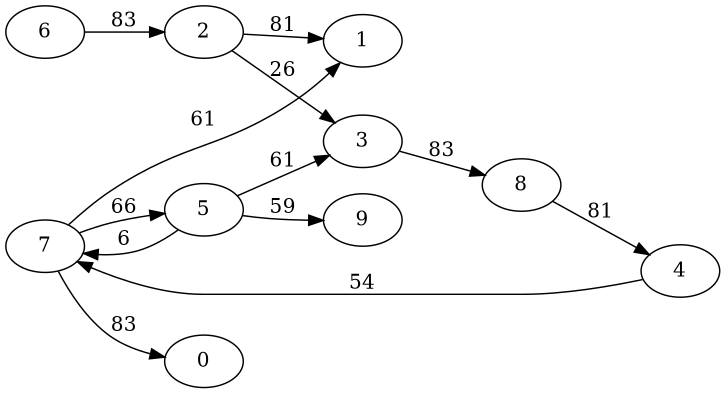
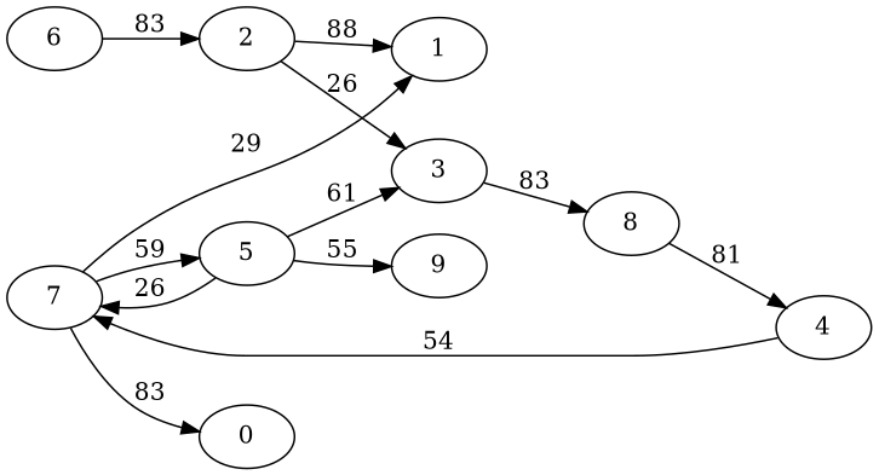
  digraph {
    rankdir=LR
    ranksep=equally
    0
    1
    2
    3
    8
    4
    7
    5
    9
    6
    subgraph sub_1 {
      rank=same
      0
    }
    subgraph sub_2 {
      rank=same
      1
    }
    subgraph sub_3 {
      rank=same
      2
    }
    subgraph sub_4 {
      rank=same
      3
    }
    subgraph sub_5 {
      rank=same
      8
    }
    subgraph sub_6 {
      rank=same
      4
    }
    subgraph sub_7 {
      rank=same
      7
    }
    subgraph sub_8 {
      rank=same
      5
    }
    subgraph sub_9 {
      rank=same
      9
    }
    subgraph sub_10 {
      rank=same
    }
    subgraph sub_11 {
      rank=same
      6
    }
    subgraph sub_12 {
      rank=same
    }
-   2 -> 1 [label=81]
+   2 -> 1 [label=88]
    2 -> 3 [label=26]
    3 -> 8 [label=83]
    8 -> 4 [label=81]
    4 -> 7 [label=54]
    7 -> 0 [label=83]
-   7 -> 1 [label=61]
-   7 -> 5 [label=66]
+   7 -> 1 [label=29]
+   7 -> 5 [label=59]
    5 -> 3 [label=61]
-   5 -> 7 [label=6]
-   5 -> 9 [label=59]
+   5 -> 7 [label=26]
+   5 -> 9 [label=55]
    6 -> 2 [label=83]
  }
